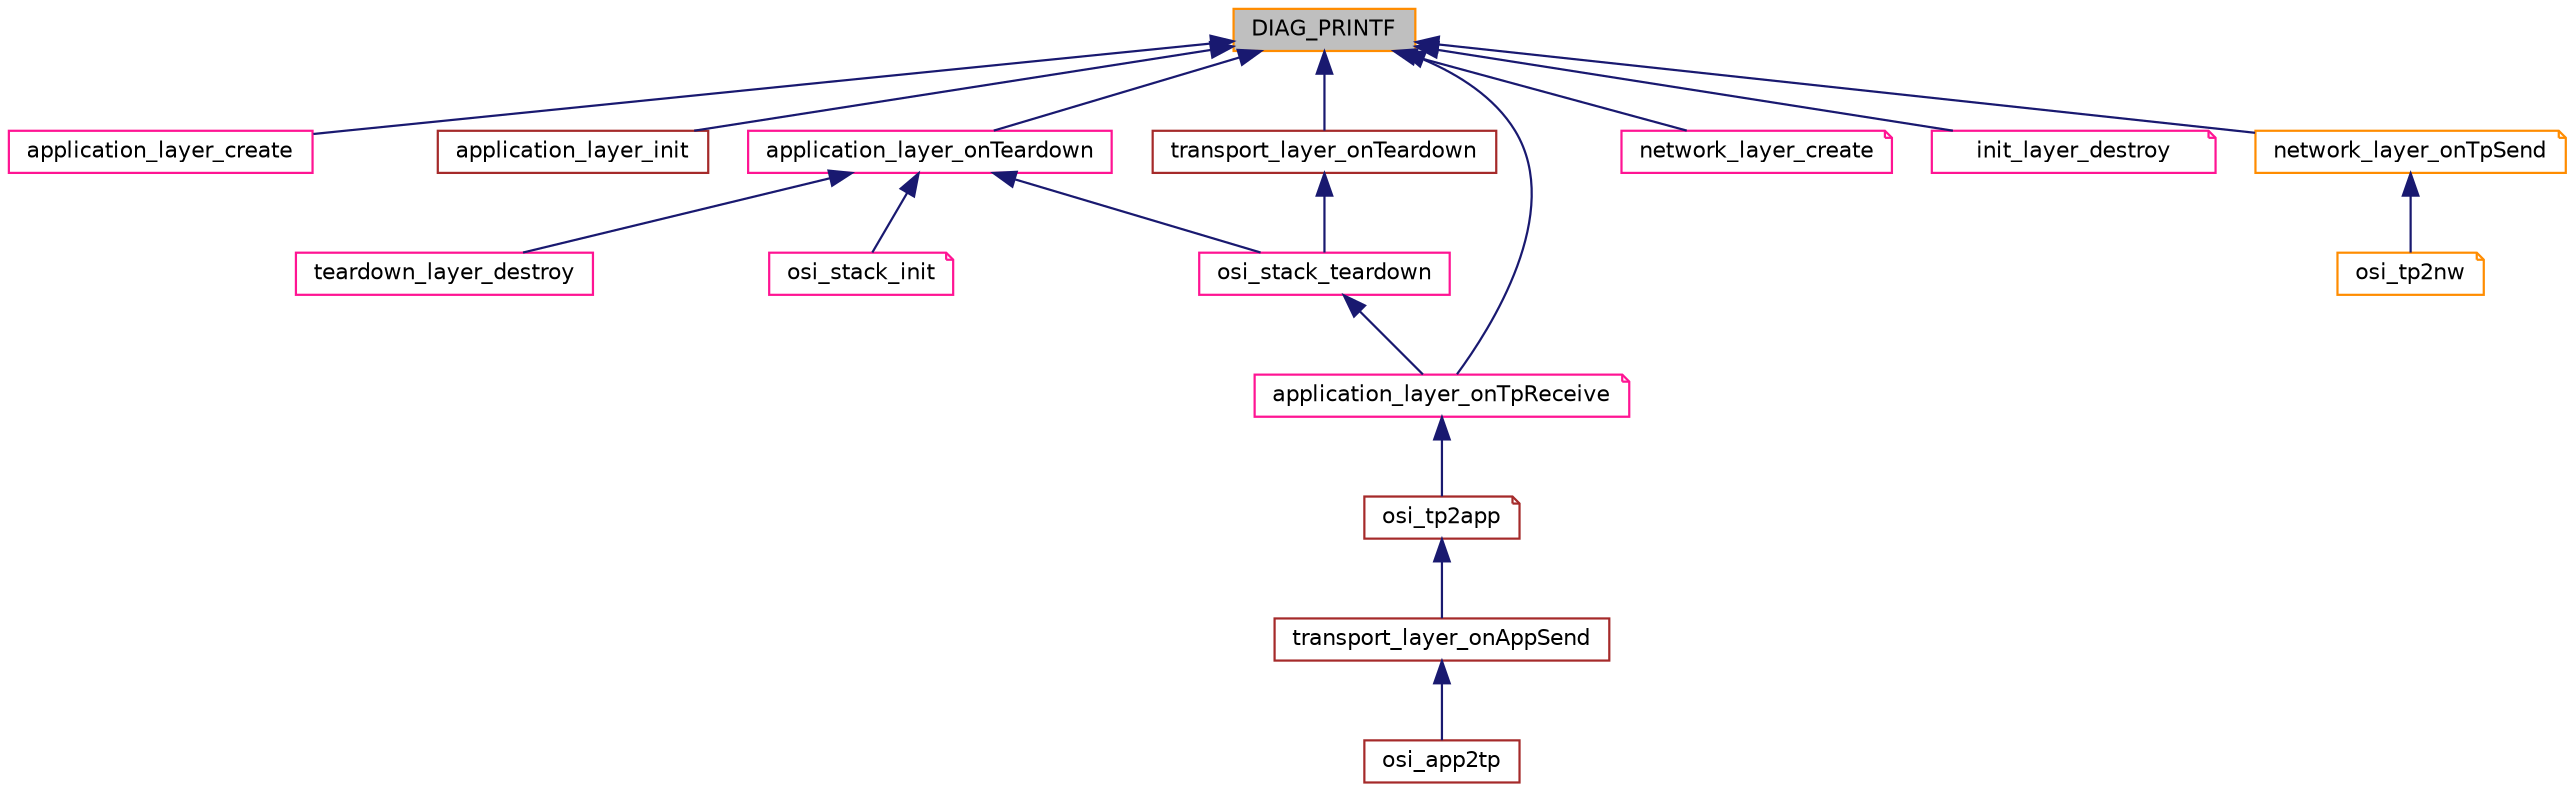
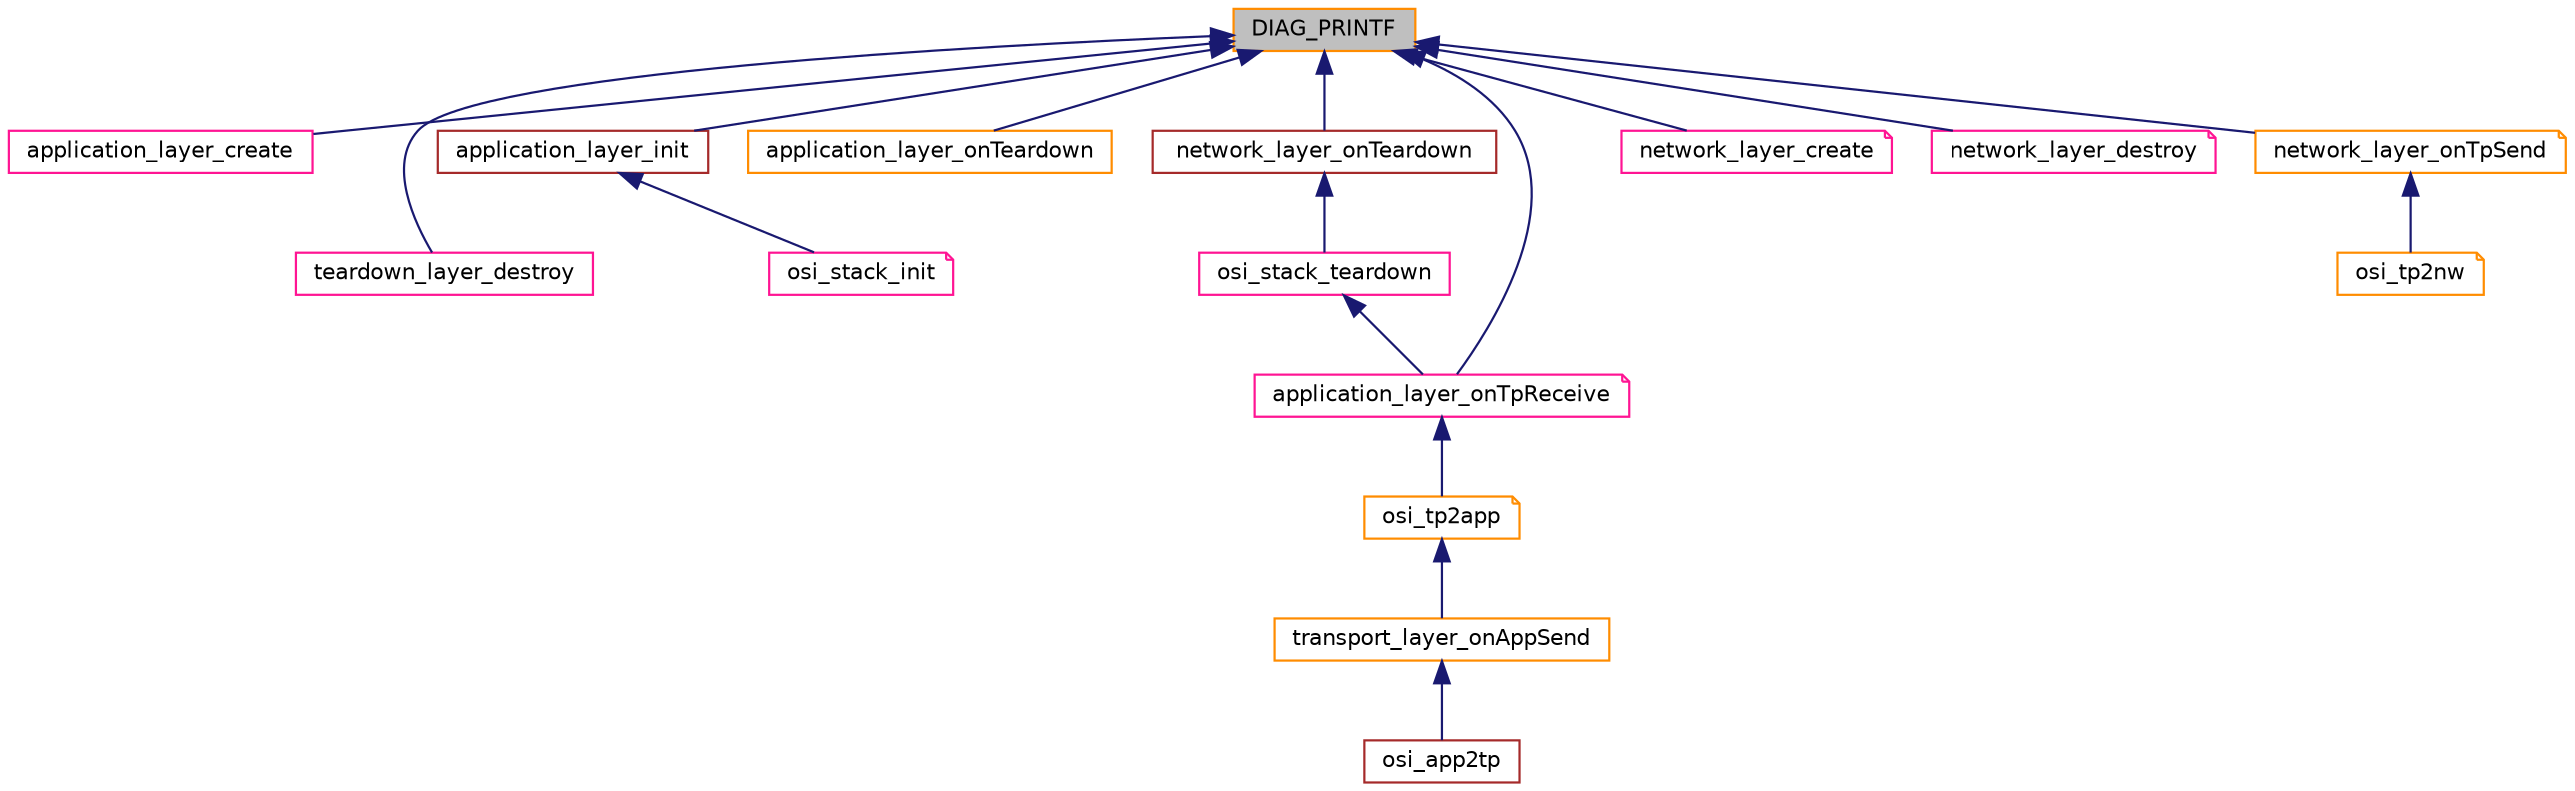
  digraph {
    rankdir=TB
    node [color=deeppink fillcolor=white fontname=Helvetica fontsize=10 shape=box style=filled]
    edge [color=midnightblue dir=back fontname=Helvetica fontsize=10 labelfontname=Helvetica labelfontsize=10 style=solid]
    n1 [color=darkorange fillcolor=grey75 fontcolor=black height=0.2 label=DIAG_PRINTF width=0.4]
    n2 [height=0.2 label=application_layer_create width=0.4]
    n3 [height=0.2 label=teardown_layer_destroy width=0.4]
    n4 [color=brown height=0.2 label=application_layer_init width=0.4]
    n5 [height=0.2 label=application_layer_onTpReceive shape=note width=0.4]
-   n6 [height=0.2 label=application_layer_onTeardown width=0.4]
+   n6 [color=darkorange height=0.2 label=application_layer_onTeardown width=0.4]
    n7 [height=0.2 label=network_layer_create shape=note width=0.4]
-   n8 [height=0.2 label=init_layer_destroy shape=note width=0.4]
-   n9 [color=brown height=0.2 label=transport_layer_onTeardown width=0.4]
+   n8 [height=0.2 label=network_layer_destroy shape=note width=0.4]
+   n9 [color=brown height=0.2 label=network_layer_onTeardown width=0.4]
    n10 [color=darkorange height=0.2 label=network_layer_onTpSend shape=note width=0.4]
    n11 [height=0.2 label=osi_stack_init shape=note width=0.4]
-   n12 [color=brown height=0.2 label=osi_tp2app shape=note width=0.4]
+   n12 [color=darkorange height=0.2 label=osi_tp2app shape=note width=0.4]
    n13 [height=0.2 label=osi_stack_teardown width=0.4]
    n14 [color=darkorange height=0.2 label=osi_tp2nw shape=note width=0.4]
-   n15 [color=brown height=0.2 label=transport_layer_onAppSend width=0.4]
+   n15 [color=darkorange height=0.2 label=transport_layer_onAppSend width=0.4]
    n16 [color=brown height=0.2 label=osi_app2tp width=0.4]
    n1 -> n2
-   n6 -> n3
+   n1 -> n3
    n1 -> n4
    n1 -> n5
    n1 -> n6
    n1 -> n7
    n1 -> n8
    n1 -> n9
    n1 -> n10
-   n6 -> n11
+   n4 -> n11
    n5 -> n12
-   n6 -> n13
    n9 -> n13
    n10 -> n14
    n12 -> n15
    n13 -> n5
    n15 -> n16
  }
